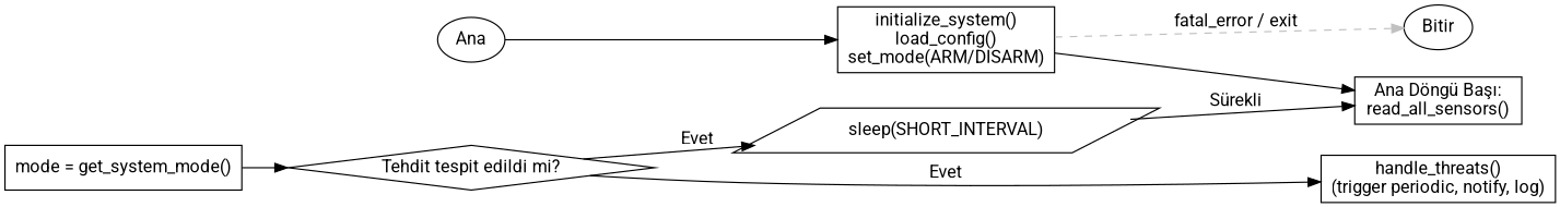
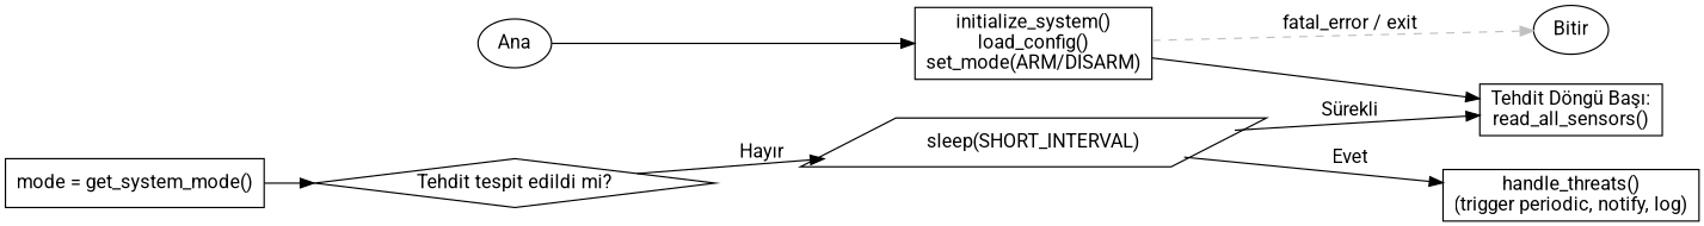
  digraph {
    fontname=Roboto
    rankdir=LR
    node [fontname=Roboto shape=box]
    edge [fontname=Roboto]
    n1 [label=Ana shape=oval]
    n2 [label="initialize_system()\nload_config()\nset_mode(ARM/DISARM)"]
-   n3 [label="Ana Döngü Başı:\nread_all_sensors()"]
+   n3 [label="Tehdit Döngü Başı:\nread_all_sensors()"]
    n4 [label=Bitir shape=oval]
    n5 [label="mode = get_system_mode()"]
    n6 [label="Tehdit tespit edildi mi?" shape=diamond]
    n7 [label="handle_threats()\n(trigger periodic, notify, log)"]
    n8 [label="sleep(SHORT_INTERVAL)" shape=parallelogram]
    n1 -> n2
    n2 -> n3
    n2 -> n4 [color=gray label="fatal_error / exit" style=dashed]
    n5 -> n6
-   n6 -> n7 [label=Evet]
-   n6 -> n8 [label=Evet]
+   n8 -> n7 [label=Evet]
+   n6 -> n8 [label="Hayır"]
    n8 -> n3 [label="Sürekli"]
  }
